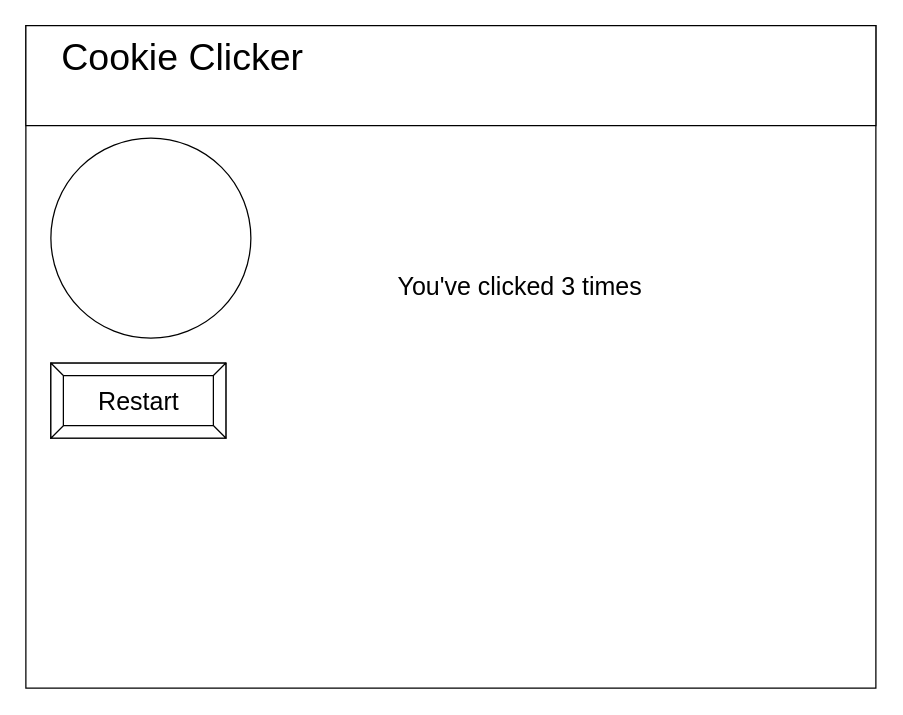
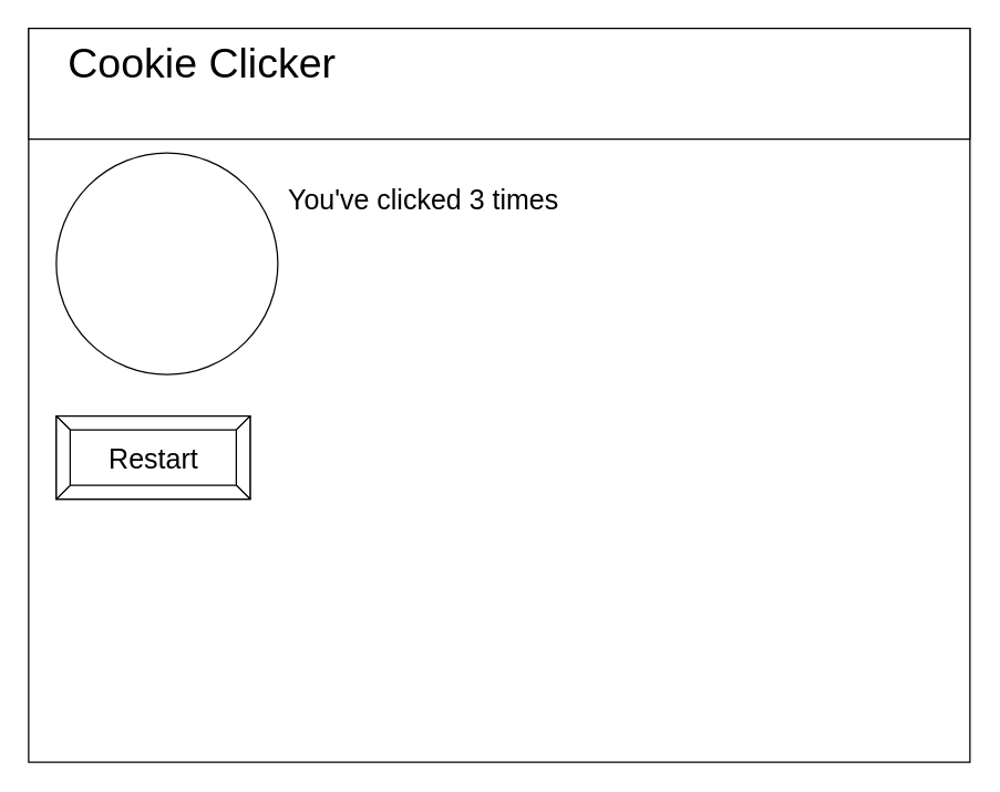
  <mxCell id="0" />
  <mxCell id="1" parent="0" />
  <mxCell id="2" value="" style="rounded=0;whiteSpace=wrap;html=1;" parent="1" vertex="1"><mxGeometry x="20" y="20" width="680" height="530" as="geometry" /></mxCell>
  <mxCell id="3" value="" style="rounded=0;whiteSpace=wrap;html=1;" vertex="1" parent="1"><mxGeometry x="20" y="20" width="680" height="80" as="geometry" /></mxCell>
  <mxCell id="4" value="&lt;font style=&quot;font-size: 30px&quot;&gt;Cookie Clicker&lt;/font&gt;" style="text;html=1;align=center;verticalAlign=middle;resizable=0;points=[];autosize=1;strokeColor=none;fillColor=none;" vertex="1" parent="1"><mxGeometry x="40" y="30" width="210" height="30" as="geometry" /></mxCell>
  <mxCell id="5" value="" style="ellipse;whiteSpace=wrap;html=1;aspect=fixed;fontSize=30;" vertex="1" parent="1"><mxGeometry x="40" y="110" width="160" height="160" as="geometry" /></mxCell>
- <mxCell id="6" value="&lt;font style=&quot;font-size: 20px&quot;&gt;You've clicked 3 times&lt;/font&gt;" style="text;html=1;align=center;verticalAlign=middle;resizable=0;points=[];autosize=1;strokeColor=none;fillColor=none;fontSize=30;" vertex="1" parent="1"><mxGeometry x="310" y="205" width="210" height="40" as="geometry" /></mxCell>
- <mxCell id="7" value="Restart" style="labelPosition=center;verticalLabelPosition=middle;align=center;html=1;shape=mxgraph.basic.button;dx=10;fontSize=20;" vertex="1" parent="1"><mxGeometry x="40" y="290" width="140" height="60" as="geometry" /></mxCell>
+ <mxCell id="6" value="&lt;font style=&quot;font-size: 20px&quot;&gt;You've clicked 3 times&lt;/font&gt;" style="text;html=1;align=center;verticalAlign=middle;resizable=0;points=[];autosize=1;strokeColor=none;fillColor=none;fontSize=30;" vertex="1" parent="1"><mxGeometry x="200" y="120" width="210" height="40" as="geometry" /></mxCell>
+ <mxCell id="7" value="Restart" style="labelPosition=center;verticalLabelPosition=middle;align=center;html=1;shape=mxgraph.basic.button;dx=10;fontSize=20;" vertex="1" parent="1"><mxGeometry x="40" y="300" width="140" height="60" as="geometry" /></mxCell>
